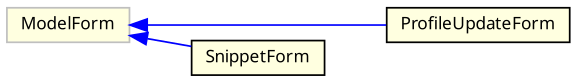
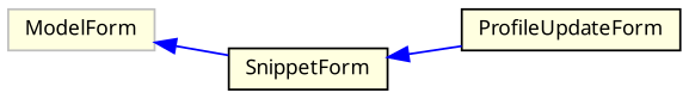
  digraph {
    fontname="Noto Sans"
    rankdir=LR
    node [color=black fillcolor=lightyellow fontname="Noto Sans" fontsize=10 shape=record style=filled]
    edge [color=blue dir=back fontname="Noto Sans" fontsize=10 labelfontname=Helvetica labelfontsize=10 style=solid]
    n1 [color=grey75 height=0.2 label=ModelForm width=0.4]
    n2 [height=0.2 label=ProfileUpdateForm width=0.4]
    n3 [height=0.2 label=SnippetForm width=0.4]
-   n1 -> n2
+   n3 -> n2
    n1 -> n3
  }
